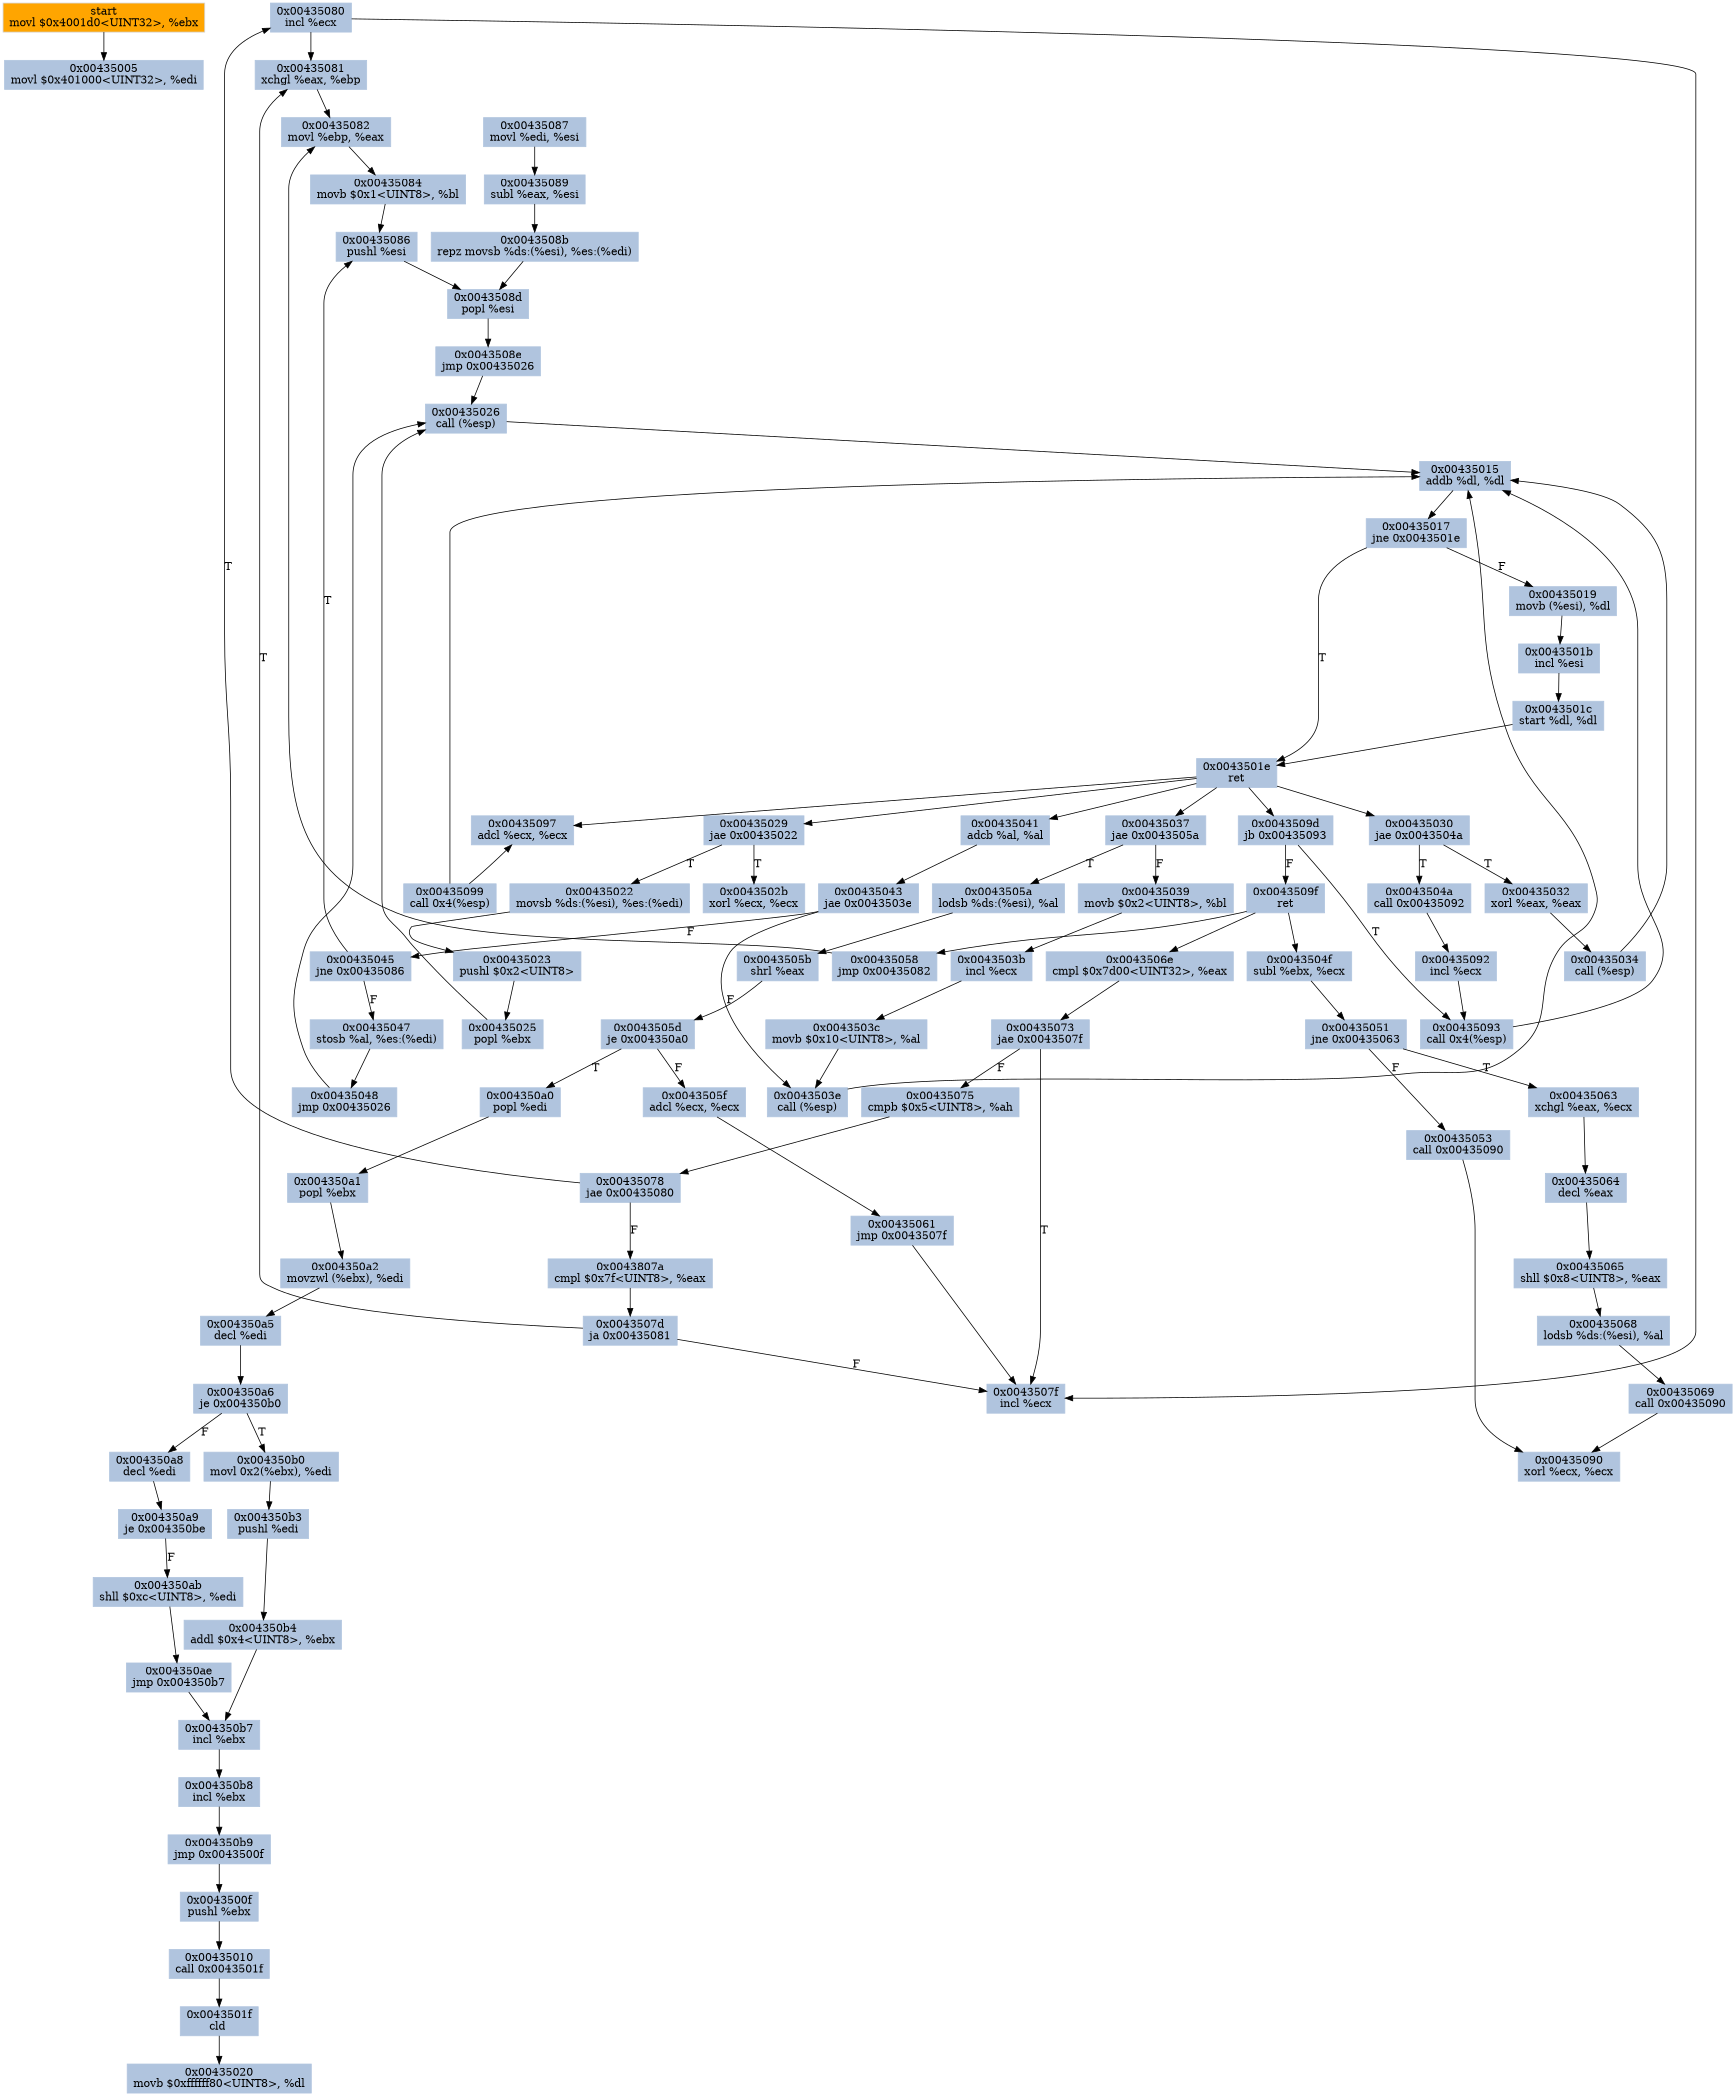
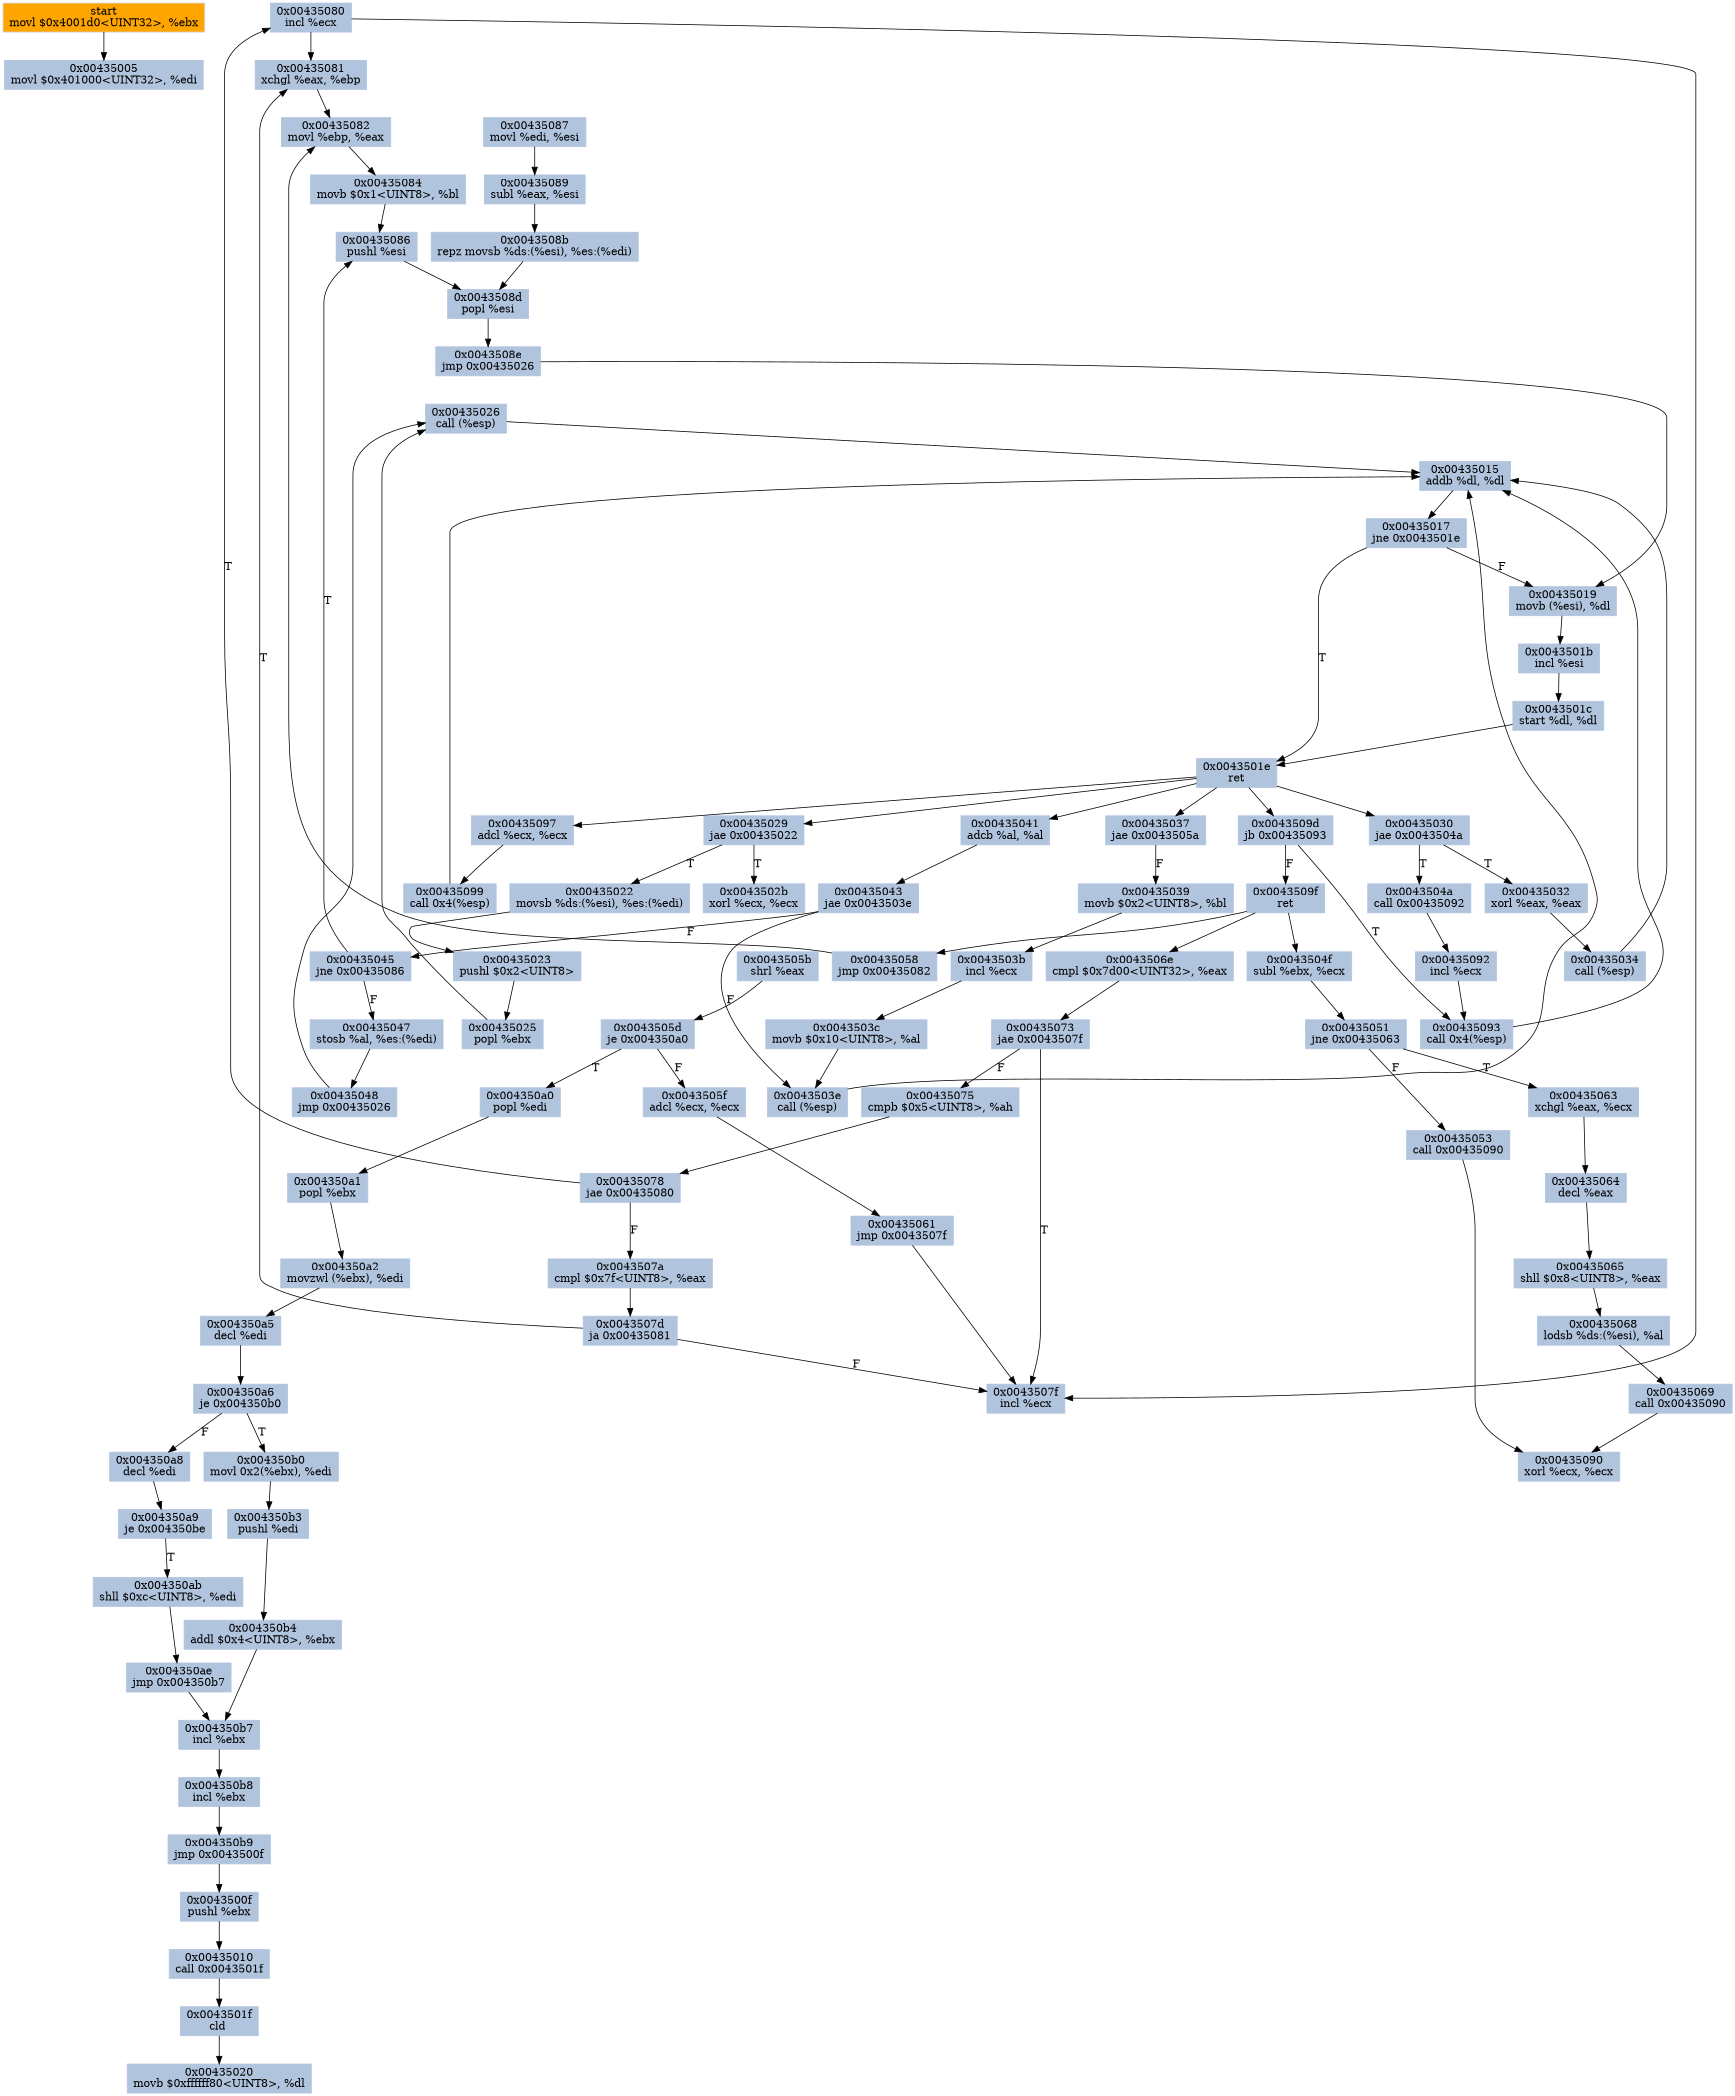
  digraph {
    node [color=lightsteelblue fillcolor=lightsteelblue shape=rectangle style=filled]
    edge [color="#000000"]
    n1 [color=lightgrey fillcolor=orange label="start\nmovl $0x4001d0<UINT32>, %ebx"]
    n2 [label="0x00435005\nmovl $0x401000<UINT32>, %edi"]
    n3 [label="0x0043500f\npushl %ebx"]
    n4 [label="0x00435010\ncall 0x0043501f"]
    n5 [label="0x0043501f\ncld "]
    n6 [label="0x00435020\nmovb $0xffffff80<UINT8>, %dl"]
    n7 [label="0x00435022\nmovsb %ds:(%esi), %es:(%edi)"]
    n8 [label="0x00435023\npushl $0x2<UINT8>"]
    n9 [label="0x00435025\npopl %ebx"]
    n10 [label="0x00435026\ncall (%esp)"]
    n11 [label="0x00435015\naddb %dl, %dl"]
    n12 [label="0x00435017\njne 0x0043501e"]
    n13 [label="0x00435019\nmovb (%esi), %dl"]
    n14 [label="0x0043501e\nret"]
    n15 [label="0x0043501b\nincl %esi"]
    n16 [label="0x00435029\njae 0x00435022"]
    n17 [label="0x00435030\njae 0x0043504a"]
    n18 [label="0x00435037\njae 0x0043505a"]
    n19 [label="0x00435041\nadcb %al, %al"]
    n20 [label="0x00435097\nadcl %ecx, %ecx"]
    n21 [label="0x0043509d\njb 0x00435093"]
    n22 [label="0x0043501c\nstart %dl, %dl"]
    n23 [label="0x0043502b\nxorl %ecx, %ecx"]
    n24 [label="0x00435032\nxorl %eax, %eax"]
    n25 [label="0x0043504a\ncall 0x00435092"]
    n26 [label="0x00435039\nmovb $0x2<UINT8>, %bl"]
-   n27 [label="0x0043505a\nlodsb %ds:(%esi), %al"]
    n28 [label="0x00435043\njae 0x0043503e"]
    n29 [label="0x00435099\ncall 0x4(%esp)"]
    n30 [label="0x00435093\ncall 0x4(%esp)"]
    n31 [label="0x0043509f\nret"]
    n32 [label="0x00435034\ncall (%esp)"]
    n33 [label="0x00435092\nincl %ecx"]
    n34 [label="0x0043503b\nincl %ecx"]
    n35 [label="0x0043505b\nshrl %eax"]
    n36 [label="0x0043503c\nmovb $0x10<UINT8>, %al"]
    n37 [label="0x0043503e\ncall (%esp)"]
    n38 [label="0x00435045\njne 0x00435086"]
    n39 [label="0x00435047\nstosb %al, %es:(%edi)"]
    n40 [label="0x00435086\npushl %esi"]
    n41 [label="0x00435048\njmp 0x00435026"]
    n42 [label="0x0043508d\npopl %esi"]
    n43 [label="0x0043505d\nje 0x004350a0"]
    n44 [label="0x0043505f\nadcl %ecx, %ecx"]
    n45 [label="0x004350a0\npopl %edi"]
    n46 [label="0x00435061\njmp 0x0043507f"]
    n47 [label="0x004350a1\npopl %ebx"]
    n48 [label="0x0043507f\nincl %ecx"]
    n49 [label="0x00435080\nincl %ecx"]
    n50 [label="0x00435081\nxchgl %eax, %ebp"]
    n51 [label="0x00435082\nmovl %ebp, %eax"]
    n52 [label="0x00435084\nmovb $0x1<UINT8>, %bl"]
    n53 [label="0x00435087\nmovl %edi, %esi"]
    n54 [label="0x00435089\nsubl %eax, %esi"]
    n55 [label="0x0043508b\nrepz movsb %ds:(%esi), %es:(%edi)"]
    n56 [label="0x0043508e\njmp 0x00435026"]
    n57 [label="0x0043504f\nsubl %ebx, %ecx"]
    n58 [label="0x00435058\njmp 0x00435082"]
    n59 [label="0x0043506e\ncmpl $0x7d00<UINT32>, %eax"]
    n60 [label="0x00435051\njne 0x00435063"]
    n61 [label="0x00435073\njae 0x0043507f"]
    n62 [label="0x00435053\ncall 0x00435090"]
    n63 [label="0x00435063\nxchgl %eax, %ecx"]
    n64 [label="0x00435090\nxorl %ecx, %ecx"]
    n65 [label="0x00435064\ndecl %eax"]
    n66 [label="0x00435065\nshll $0x8<UINT8>, %eax"]
    n67 [label="0x00435068\nlodsb %ds:(%esi), %al"]
    n68 [label="0x00435069\ncall 0x00435090"]
    n69 [label="0x00435075\ncmpb $0x5<UINT8>, %ah"]
    n70 [label="0x00435078\njae 0x00435080"]
-   n71 [label="0x0043807a\ncmpl $0x7f<UINT8>, %eax"]
+   n71 [label="0x0043507a\ncmpl $0x7f<UINT8>, %eax"]
    n72 [label="0x0043507d\nja 0x00435081"]
    n73 [label="0x004350a2\nmovzwl (%ebx), %edi"]
    n74 [label="0x004350a5\ndecl %edi"]
    n75 [label="0x004350a6\nje 0x004350b0"]
    n76 [label="0x004350a8\ndecl %edi"]
    n77 [label="0x004350b0\nmovl 0x2(%ebx), %edi"]
    n78 [label="0x004350a9\nje 0x004350be"]
    n79 [label="0x004350b3\npushl %edi"]
    n80 [label="0x004350ab\nshll $0xc<UINT8>, %edi"]
    n81 [label="0x004350ae\njmp 0x004350b7"]
    n82 [label="0x004350b7\nincl %ebx"]
    n83 [label="0x004350b8\nincl %ebx"]
    n84 [label="0x004350b9\njmp 0x0043500f"]
    n85 [label="0x004350b4\naddl $0x4<UINT8>, %ebx"]
    n1 -> n2
    n3 -> n4
    n4 -> n5
    n5 -> n6
    n7 -> n8
    n8 -> n9
    n9 -> n10
    n10 -> n11
    n11 -> n12
    n12 -> n13 [label=F]
    n12 -> n14 [label=T]
    n13 -> n15
    n14 -> n16
    n14 -> n17
    n14 -> n18
    n14 -> n19
    n14 -> n20
    n14 -> n21
    n15 -> n22
    n16 -> n7 [label=T]
    n16 -> n23 [label=T]
    n17 -> n24 [label=T]
    n17 -> n25 [label=T]
    n18 -> n26 [label=F]
-   n18 -> n27 [label=T]
    n19 -> n28
-   n29 -> n20
+   n20 -> n29
    n21 -> n30 [label=T]
    n21 -> n31 [label=F]
    n22 -> n14
    n24 -> n32
    n25 -> n33
    n26 -> n34
-   n27 -> n35
    n28 -> n37 [label=F]
    n28 -> n38 [label=F]
    n29 -> n11
    n30 -> n11
    n31 -> n57
    n31 -> n58
    n31 -> n59
    n32 -> n11
    n33 -> n30
    n34 -> n36
    n35 -> n43
    n36 -> n37
    n37 -> n11
    n38 -> n39 [label=F]
    n38 -> n40 [label=T]
    n39 -> n41
    n40 -> n42
    n41 -> n10
    n42 -> n56
    n43 -> n44 [label=F]
    n43 -> n45 [label=T]
    n44 -> n46
    n45 -> n47
    n46 -> n48
    n47 -> n73
    n49 -> n48
    n49 -> n50
    n50 -> n51
    n51 -> n52
    n52 -> n40
    n53 -> n54
    n54 -> n55
    n55 -> n42
-   n56 -> n10
+   n56 -> n13
    n57 -> n60
    n58 -> n51
    n59 -> n61
    n60 -> n62 [label=F]
    n60 -> n63 [label=T]
    n61 -> n48 [label=T]
    n61 -> n69 [label=F]
    n62 -> n64
    n63 -> n65
    n65 -> n66
    n66 -> n67
    n67 -> n68
    n68 -> n64
    n69 -> n70
    n70 -> n49 [label=T]
    n70 -> n71 [label=F]
    n71 -> n72
    n72 -> n48 [label=F]
    n72 -> n50 [label=T]
    n73 -> n74
    n74 -> n75
    n75 -> n76 [label=F]
    n75 -> n77 [label=T]
    n76 -> n78
    n77 -> n79
-   n78 -> n80 [label=F]
+   n78 -> n80 [label=T]
    n79 -> n85
    n80 -> n81
    n81 -> n82
    n82 -> n83
    n83 -> n84
    n84 -> n3
    n85 -> n82
  }
